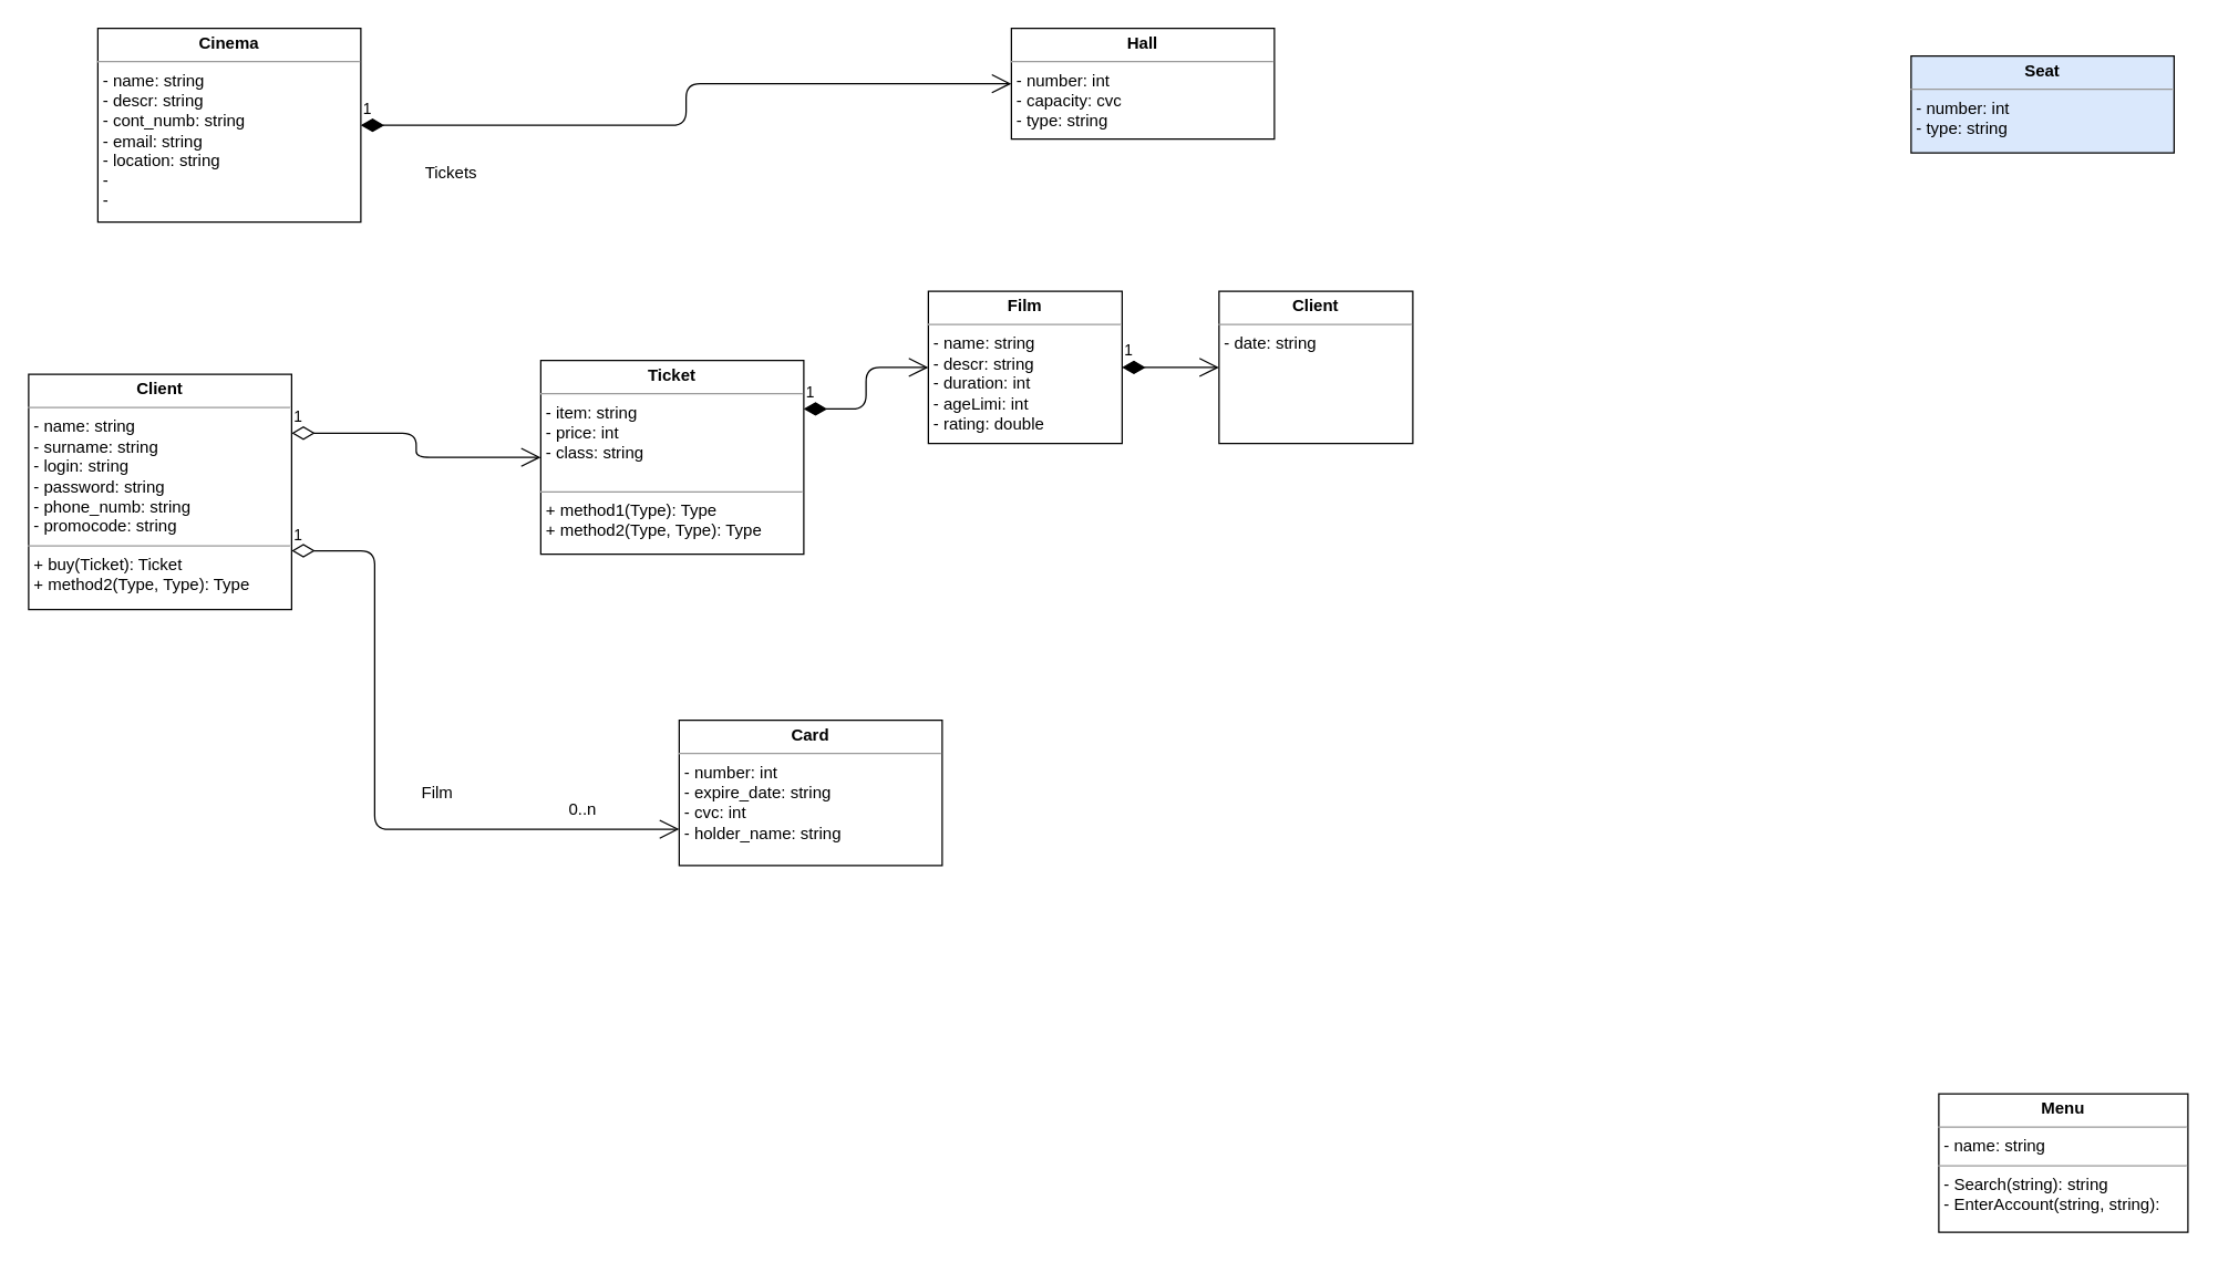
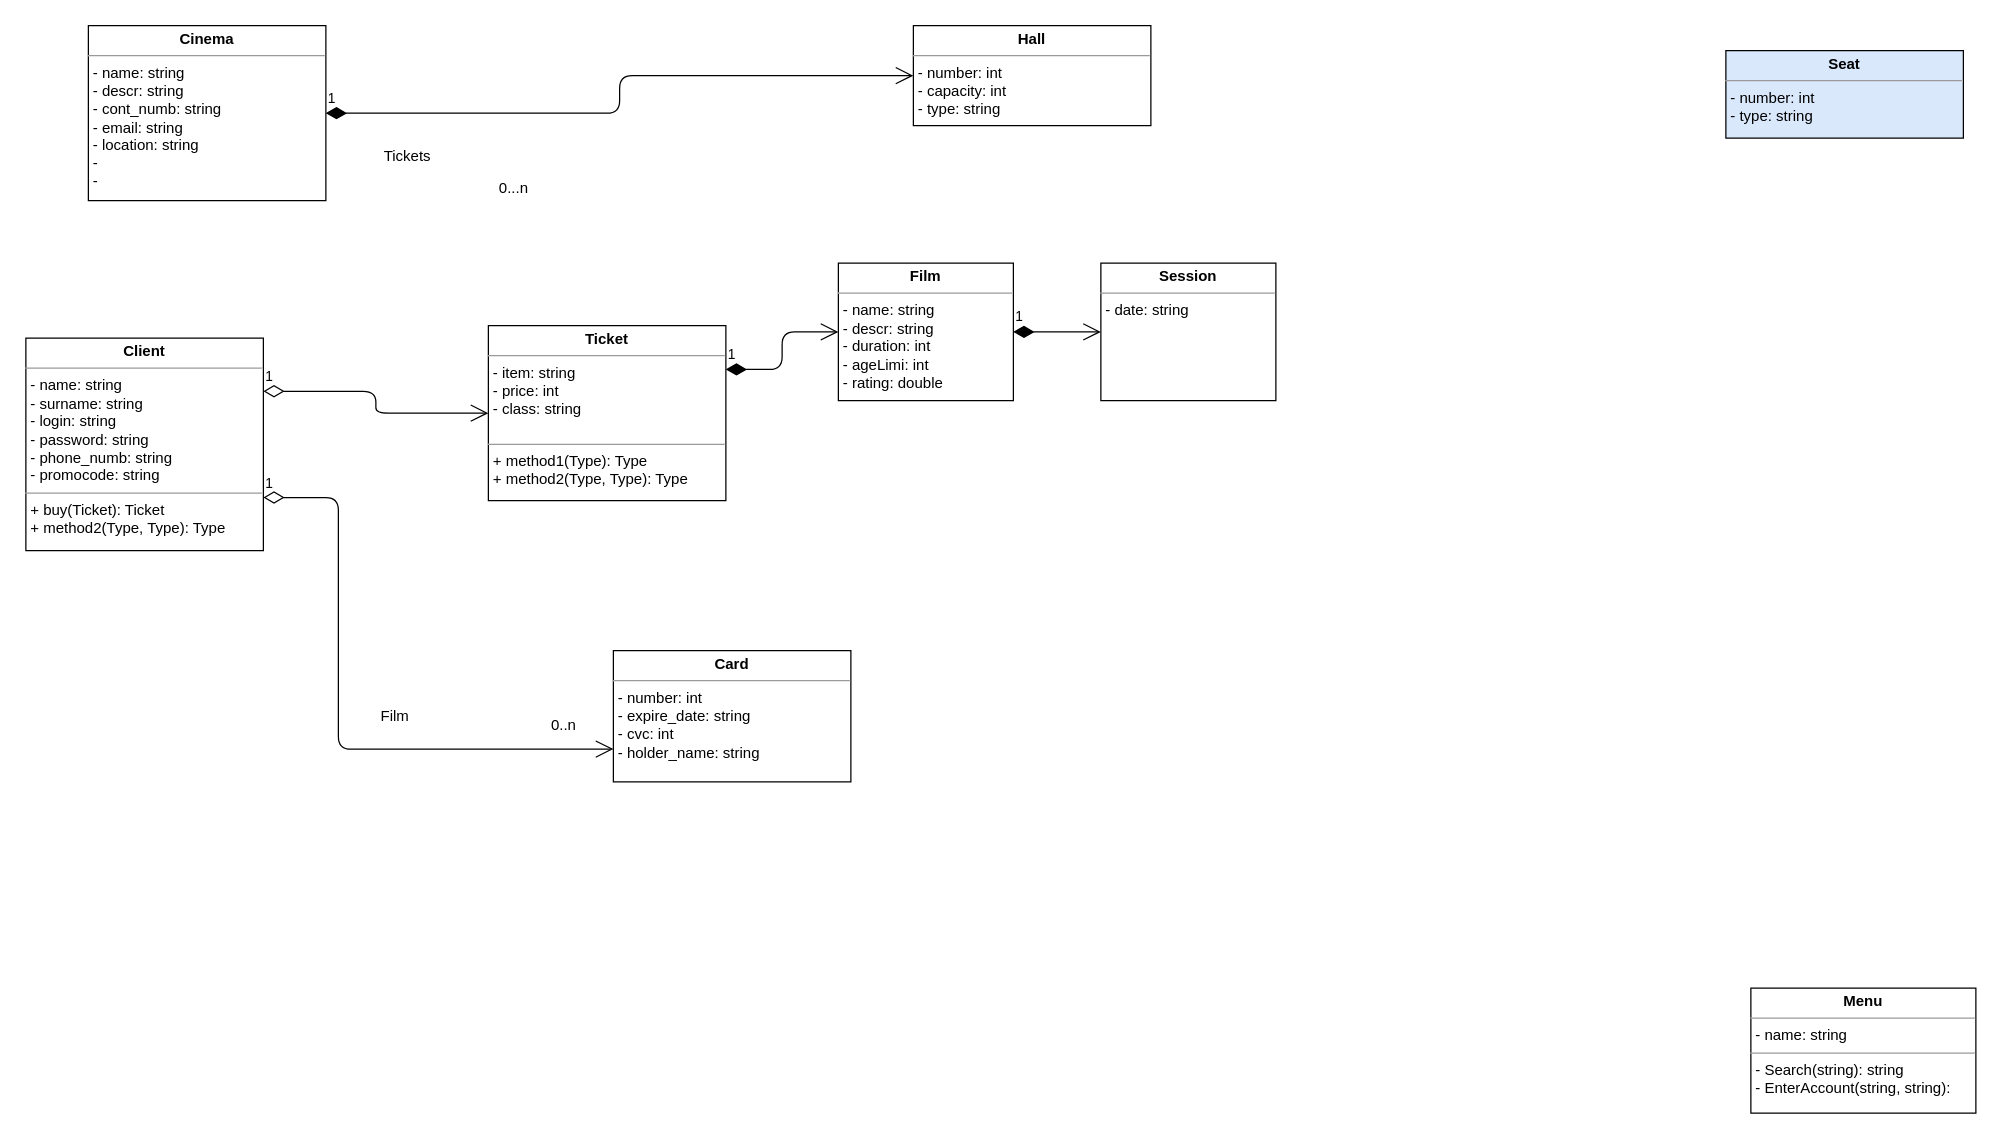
  <mxCell id="0" />
  <mxCell id="1" parent="0" />
  <mxCell id="2" value="&lt;p style=&quot;margin: 0px ; margin-top: 4px ; text-align: center&quot;&gt;&lt;b&gt;Menu&lt;/b&gt;&lt;/p&gt;&lt;hr size=&quot;1&quot;&gt;&lt;p style=&quot;margin: 0px ; margin-left: 4px&quot;&gt;- name: string&lt;br&gt;&lt;/p&gt;&lt;hr size=&quot;1&quot;&gt;&lt;p style=&quot;margin: 0px ; margin-left: 4px&quot;&gt;- Search(string): string&lt;br&gt;- EnterAccount(string, string):&amp;nbsp;&lt;/p&gt;" style="verticalAlign=top;align=left;overflow=fill;fontSize=12;fontFamily=Helvetica;html=1;" vertex="1" parent="1"><mxGeometry x="1400" y="790" width="180" height="100" as="geometry" /></mxCell>
  <mxCell id="3" value="&lt;p style=&quot;margin: 0px ; margin-top: 4px ; text-align: center&quot;&gt;&lt;b&gt;Client&lt;/b&gt;&lt;/p&gt;&lt;hr size=&quot;1&quot;&gt;&lt;p style=&quot;margin: 0px ; margin-left: 4px&quot;&gt;- name: string&lt;br&gt;- surname: string&lt;br&gt;&lt;/p&gt;&lt;p style=&quot;margin: 0px ; margin-left: 4px&quot;&gt;- login: string&lt;/p&gt;&lt;p style=&quot;margin: 0px ; margin-left: 4px&quot;&gt;- password: string&lt;/p&gt;&lt;p style=&quot;margin: 0px ; margin-left: 4px&quot;&gt;- phone_numb: string&lt;/p&gt;&lt;p style=&quot;margin: 0px ; margin-left: 4px&quot;&gt;- promocode: string&lt;/p&gt;&lt;hr size=&quot;1&quot;&gt;&lt;p style=&quot;margin: 0px ; margin-left: 4px&quot;&gt;+ buy(Ticket): Ticket&lt;br&gt;+ method2(Type, Type): Type&lt;/p&gt;" style="verticalAlign=top;align=left;overflow=fill;fontSize=12;fontFamily=Helvetica;html=1;" vertex="1" parent="1"><mxGeometry x="20" y="270" width="190" height="170" as="geometry" /></mxCell>
  <mxCell id="4" value="&lt;p style=&quot;margin: 0px ; margin-top: 4px ; text-align: center&quot;&gt;&lt;b&gt;Ticket&lt;/b&gt;&lt;/p&gt;&lt;hr size=&quot;1&quot;&gt;&lt;p style=&quot;margin: 0px ; margin-left: 4px&quot;&gt;- item: string&lt;br&gt;- price: int&lt;/p&gt;&lt;p style=&quot;margin: 0px ; margin-left: 4px&quot;&gt;- class: string&lt;/p&gt;&lt;p style=&quot;margin: 0px ; margin-left: 4px&quot;&gt;&lt;br&gt;&lt;/p&gt;&lt;hr size=&quot;1&quot;&gt;&lt;p style=&quot;margin: 0px ; margin-left: 4px&quot;&gt;+ method1(Type): Type&lt;br&gt;+ method2(Type, Type): Type&lt;/p&gt;" style="verticalAlign=top;align=left;overflow=fill;fontSize=12;fontFamily=Helvetica;html=1;" vertex="1" parent="1"><mxGeometry x="390" y="260" width="190" height="140" as="geometry" /></mxCell>
  <mxCell id="5" value="&lt;p style=&quot;margin: 0px ; margin-top: 4px ; text-align: center&quot;&gt;&lt;b&gt;Card&lt;/b&gt;&lt;/p&gt;&lt;hr size=&quot;1&quot;&gt;&lt;p style=&quot;margin: 0px ; margin-left: 4px&quot;&gt;- number: int&lt;br&gt;- expire_date: string&lt;/p&gt;&lt;p style=&quot;margin: 0px ; margin-left: 4px&quot;&gt;- cvc: int&lt;/p&gt;&lt;p style=&quot;margin: 0px ; margin-left: 4px&quot;&gt;- holder_name: string&lt;/p&gt;" style="verticalAlign=top;align=left;overflow=fill;fontSize=12;fontFamily=Helvetica;html=1;" vertex="1" parent="1"><mxGeometry x="490" y="520" width="190" height="105" as="geometry" /></mxCell>
  <mxCell id="6" value="&lt;p style=&quot;margin: 0px ; margin-top: 4px ; text-align: center&quot;&gt;&lt;b&gt;Cinema&lt;/b&gt;&lt;/p&gt;&lt;hr size=&quot;1&quot;&gt;&lt;p style=&quot;margin: 0px ; margin-left: 4px&quot;&gt;- name: string&lt;br&gt;- descr: string&lt;/p&gt;&lt;p style=&quot;margin: 0px ; margin-left: 4px&quot;&gt;- cont_numb: string&lt;/p&gt;&lt;p style=&quot;margin: 0px ; margin-left: 4px&quot;&gt;- email: string&lt;/p&gt;&lt;p style=&quot;margin: 0px ; margin-left: 4px&quot;&gt;- location: string&lt;/p&gt;&lt;p style=&quot;margin: 0px ; margin-left: 4px&quot;&gt;-&amp;nbsp;&lt;/p&gt;&lt;p style=&quot;margin: 0px ; margin-left: 4px&quot;&gt;-&amp;nbsp;&lt;/p&gt;" style="verticalAlign=top;align=left;overflow=fill;fontSize=12;fontFamily=Helvetica;html=1;" vertex="1" parent="1"><mxGeometry x="70" y="20" width="190" height="140" as="geometry" /></mxCell>
- <mxCell id="7" value="0..n" style="text;html=1;align=center;verticalAlign=middle;resizable=0;points=[];autosize=1;" vertex="1" parent="1"><mxGeometry x="400" y="575" width="40" height="20" as="geometry" /></mxCell>
+ <mxCell id="7" value="0..n" style="text;html=1;align=center;verticalAlign=middle;resizable=0;points=[];autosize=1;" vertex="1" parent="1"><mxGeometry x="430" y="570" width="40" height="20" as="geometry" /></mxCell>
  <mxCell id="8" value="Film" style="text;html=1;align=center;verticalAlign=middle;resizable=0;points=[];autosize=1;" vertex="1" parent="1"><mxGeometry x="290" y="562.5" width="50" height="20" as="geometry" /></mxCell>
+ <mxCell id="9" value="0...n" style="text;html=1;align=center;verticalAlign=middle;resizable=0;points=[];autosize=1;" vertex="1" parent="1"><mxGeometry x="390" y="140" width="40" height="20" as="geometry" /></mxCell>
  <mxCell id="10" value="Tickets" style="text;html=1;align=center;verticalAlign=middle;resizable=0;points=[];autosize=1;" vertex="1" parent="1"><mxGeometry x="300" y="115" width="50" height="20" as="geometry" /></mxCell>
  <mxCell id="11" value="&lt;p style=&quot;margin: 0px ; margin-top: 4px ; text-align: center&quot;&gt;&lt;b&gt;Film&lt;/b&gt;&lt;/p&gt;&lt;hr size=&quot;1&quot;&gt;&lt;p style=&quot;margin: 0px ; margin-left: 4px&quot;&gt;- name: string&lt;br&gt;- descr: string&lt;/p&gt;&lt;p style=&quot;margin: 0px ; margin-left: 4px&quot;&gt;- duration: int&lt;/p&gt;&lt;p style=&quot;margin: 0px ; margin-left: 4px&quot;&gt;- ageLimi: int&lt;/p&gt;&lt;p style=&quot;margin: 0px ; margin-left: 4px&quot;&gt;- rating: double&lt;/p&gt;" style="verticalAlign=top;align=left;overflow=fill;fontSize=12;fontFamily=Helvetica;html=1;" vertex="1" parent="1"><mxGeometry x="670" y="210" width="140" height="110" as="geometry" /></mxCell>
- <mxCell id="12" value="&lt;p style=&quot;margin: 0px ; margin-top: 4px ; text-align: center&quot;&gt;&lt;b&gt;Hall&lt;/b&gt;&lt;/p&gt;&lt;hr size=&quot;1&quot;&gt;&lt;p style=&quot;margin: 0px ; margin-left: 4px&quot;&gt;- number: int&lt;br&gt;- capacity: cvc&lt;/p&gt;&lt;p style=&quot;margin: 0px ; margin-left: 4px&quot;&gt;- type: string&lt;/p&gt;" style="verticalAlign=top;align=left;overflow=fill;fontSize=12;fontFamily=Helvetica;html=1;" vertex="1" parent="1"><mxGeometry x="730" y="20" width="190" height="80" as="geometry" /></mxCell>
+ <mxCell id="12" value="&lt;p style=&quot;margin: 0px ; margin-top: 4px ; text-align: center&quot;&gt;&lt;b&gt;Hall&lt;/b&gt;&lt;/p&gt;&lt;hr size=&quot;1&quot;&gt;&lt;p style=&quot;margin: 0px ; margin-left: 4px&quot;&gt;- number: int&lt;br&gt;- capacity: int&lt;/p&gt;&lt;p style=&quot;margin: 0px ; margin-left: 4px&quot;&gt;- type: string&lt;/p&gt;" style="verticalAlign=top;align=left;overflow=fill;fontSize=12;fontFamily=Helvetica;html=1;" vertex="1" parent="1"><mxGeometry x="730" y="20" width="190" height="80" as="geometry" /></mxCell>
  <mxCell id="13" value="&lt;p style=&quot;margin: 0px ; margin-top: 4px ; text-align: center&quot;&gt;&lt;b&gt;Seat&lt;/b&gt;&lt;/p&gt;&lt;hr size=&quot;1&quot;&gt;&lt;p style=&quot;margin: 0px ; margin-left: 4px&quot;&gt;- number: int&lt;br&gt;&lt;/p&gt;&lt;p style=&quot;margin: 0px ; margin-left: 4px&quot;&gt;- type: string&lt;/p&gt;" style="verticalAlign=top;align=left;overflow=fill;fontSize=12;fontFamily=Helvetica;html=1;fillColor=#dae8fc;" vertex="1" parent="1"><mxGeometry x="1380" y="40" width="190" height="70" as="geometry" /></mxCell>
  <mxCell id="14" value="1" style="endArrow=open;html=1;endSize=12;startArrow=diamondThin;startSize=14;startFill=1;edgeStyle=orthogonalEdgeStyle;align=left;verticalAlign=bottom;exitX=1;exitY=0.5;exitDx=0;exitDy=0;entryX=0;entryY=0.5;entryDx=0;entryDy=0;" edge="1" parent="1" source="6" target="12"><mxGeometry x="-1" y="3" relative="1" as="geometry"><mxPoint x="860" y="-60" as="sourcePoint" /><mxPoint x="1000" y="70" as="targetPoint" /></mxGeometry></mxCell>
  <mxCell id="15" value="1" style="endArrow=open;html=1;endSize=12;startArrow=diamondThin;startSize=14;startFill=1;edgeStyle=orthogonalEdgeStyle;align=left;verticalAlign=bottom;exitX=1;exitY=0.25;exitDx=0;exitDy=0;entryX=0;entryY=0.5;entryDx=0;entryDy=0;" edge="1" parent="1" source="4" target="11"><mxGeometry x="-1" y="3" relative="1" as="geometry"><mxPoint x="660" y="590" as="sourcePoint" /><mxPoint x="670" y="580" as="targetPoint" /></mxGeometry></mxCell>
- <mxCell id="16" value="&lt;p style=&quot;margin: 0px ; margin-top: 4px ; text-align: center&quot;&gt;&lt;b&gt;Client&lt;/b&gt;&lt;/p&gt;&lt;hr size=&quot;1&quot;&gt;&lt;p style=&quot;margin: 0px ; margin-left: 4px&quot;&gt;- date: string&lt;/p&gt;" style="verticalAlign=top;align=left;overflow=fill;fontSize=12;fontFamily=Helvetica;html=1;" vertex="1" parent="1"><mxGeometry x="880" y="210" width="140" height="110" as="geometry" /></mxCell>
+ <mxCell id="16" value="&lt;p style=&quot;margin: 0px ; margin-top: 4px ; text-align: center&quot;&gt;&lt;b&gt;Session&lt;/b&gt;&lt;/p&gt;&lt;hr size=&quot;1&quot;&gt;&lt;p style=&quot;margin: 0px ; margin-left: 4px&quot;&gt;- date: string&lt;/p&gt;" style="verticalAlign=top;align=left;overflow=fill;fontSize=12;fontFamily=Helvetica;html=1;" vertex="1" parent="1"><mxGeometry x="880" y="210" width="140" height="110" as="geometry" /></mxCell>
  <mxCell id="17" value="1" style="endArrow=open;html=1;endSize=12;startArrow=diamondThin;startSize=14;startFill=0;edgeStyle=orthogonalEdgeStyle;align=left;verticalAlign=bottom;exitX=1;exitY=0.75;exitDx=0;exitDy=0;entryX=0;entryY=0.75;entryDx=0;entryDy=0;" edge="1" parent="1" source="3" target="5"><mxGeometry x="-1" y="3" relative="1" as="geometry"><mxPoint x="710" y="440" as="sourcePoint" /><mxPoint x="870" y="440" as="targetPoint" /><Array as="points"><mxPoint x="270" y="398" /><mxPoint x="270" y="599" /></Array></mxGeometry></mxCell>
  <mxCell id="18" value="1" style="endArrow=open;html=1;endSize=12;startArrow=diamondThin;startSize=14;startFill=0;edgeStyle=orthogonalEdgeStyle;align=left;verticalAlign=bottom;exitX=1;exitY=0.25;exitDx=0;exitDy=0;entryX=0;entryY=0.5;entryDx=0;entryDy=0;" edge="1" parent="1" source="3" target="4"><mxGeometry x="-1" y="3" relative="1" as="geometry"><mxPoint x="710" y="440" as="sourcePoint" /><mxPoint x="870" y="440" as="targetPoint" /></mxGeometry></mxCell>
  <mxCell id="19" value="1" style="endArrow=open;html=1;endSize=12;startArrow=diamondThin;startSize=14;startFill=1;edgeStyle=orthogonalEdgeStyle;align=left;verticalAlign=bottom;exitX=1;exitY=0.5;exitDx=0;exitDy=0;entryX=0;entryY=0.5;entryDx=0;entryDy=0;" edge="1" parent="1" source="11" target="16"><mxGeometry x="-1" y="3" relative="1" as="geometry"><mxPoint x="610" y="330" as="sourcePoint" /><mxPoint x="770" y="330" as="targetPoint" /></mxGeometry></mxCell>
